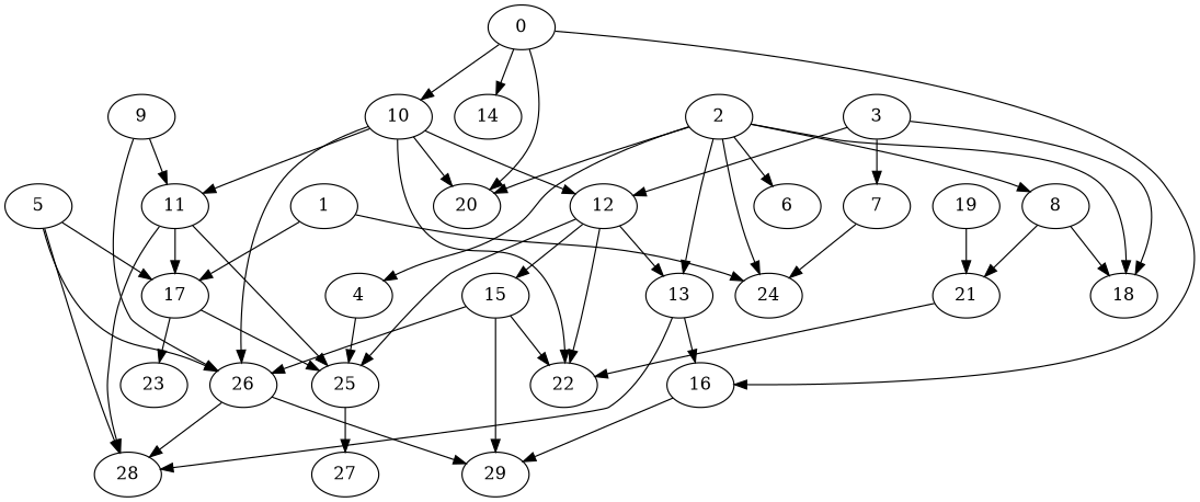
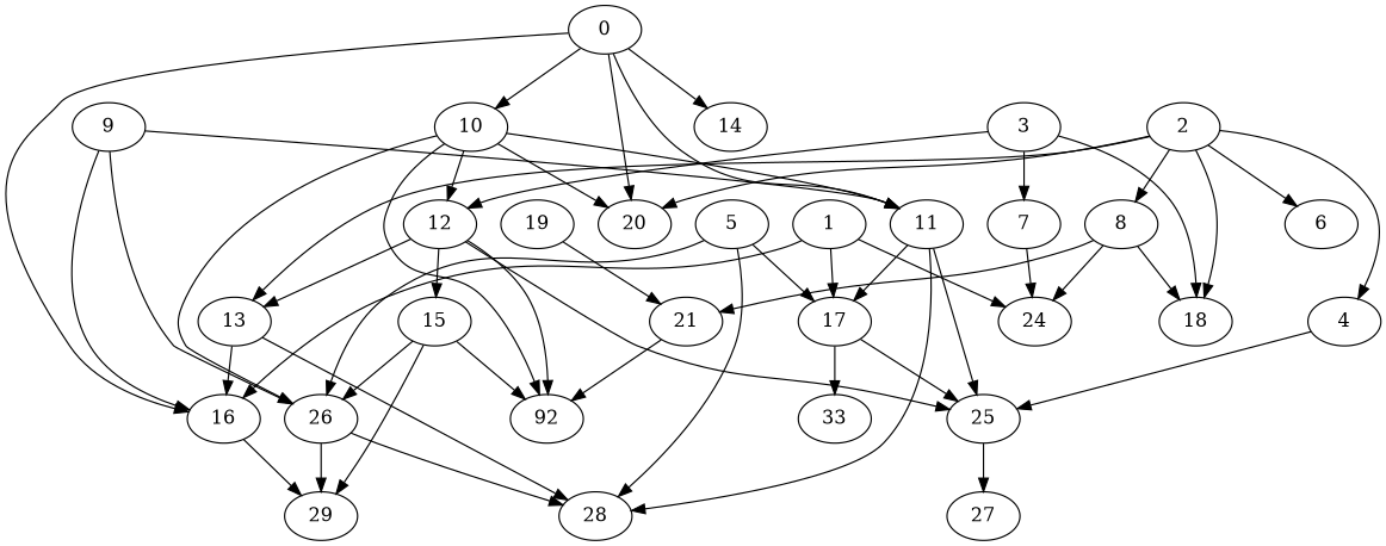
  digraph {
    node [Weight=7]
    edge [Weight=2]
    0 [Weight=13]
    10 [Weight=17]
    11 [Weight=8]
    16 [Weight=13]
    20 [Weight=15]
    14
    12 [Weight=3]
    26 [Weight=12]
-   22
+   22 [label=92]
    25 [Weight=12]
    17 [Weight=15]
    28 [Weight=5]
    29 [Weight=3]
    13 [Weight=15]
    15 [Weight=13]
    3 [Weight=10]
    7 [Weight=12]
    18
    8 [Weight=10]
    24
    21 [Weight=12]
    9 [Weight=5]
    27 [Weight=3]
    1 [Weight=17]
-   23 [Weight=17]
+   23 [Weight=17 label=33]
    5 [Weight=15]
    2 [Weight=3]
    4
    6 [Weight=5]
    19
    0 -> 10 [Weight=5]
+   0 -> 11 [Weight=9]
    0 -> 16
    0 -> 20 [Weight=9]
    0 -> 14
    10 -> 11 [Weight=9]
    10 -> 20 [Weight=7]
    10 -> 12 [Weight=8]
    10 -> 26 [Weight=7]
    10 -> 22 [Weight=4]
    11 -> 25 [Weight=9]
    11 -> 17 [Weight=6]
    11 -> 28 [Weight=8]
    16 -> 29
    12 -> 22
    12 -> 25 [Weight=4]
    12 -> 13 [Weight=9]
    12 -> 15 [Weight=3]
    26 -> 28 [Weight=3]
    26 -> 29
    25 -> 27
    17 -> 25 [Weight=6]
    17 -> 23 [Weight=6]
    13 -> 16 [Weight=9]
    13 -> 28 [Weight=8]
    15 -> 26 [Weight=3]
    15 -> 22 [Weight=6]
    15 -> 29 [Weight=7]
    3 -> 12 [Weight=4]
    3 -> 7 [Weight=7]
    3 -> 18 [Weight=5]
    7 -> 24 [Weight=3]
    8 -> 18 [Weight=7]
-   2 -> 24 [Weight=4]
+   8 -> 24 [Weight=4]
    8 -> 21 [Weight=5]
    21 -> 22 [Weight=5]
    9 -> 11 [Weight=8]
+   9 -> 16 [Weight=10]
    9 -> 26 [Weight=4]
+   1 -> 16 [Weight=8]
    1 -> 17 [Weight=3]
    1 -> 24 [Weight=3]
    5 -> 26 [Weight=8]
    5 -> 17 [Weight=4]
    5 -> 28 [Weight=5]
    2 -> 20
    2 -> 13
    2 -> 18 [Weight=10]
    2 -> 8 [Weight=8]
    2 -> 4 [Weight=8]
    2 -> 6 [Weight=3]
    4 -> 25 [Weight=3]
    19 -> 21
  }
